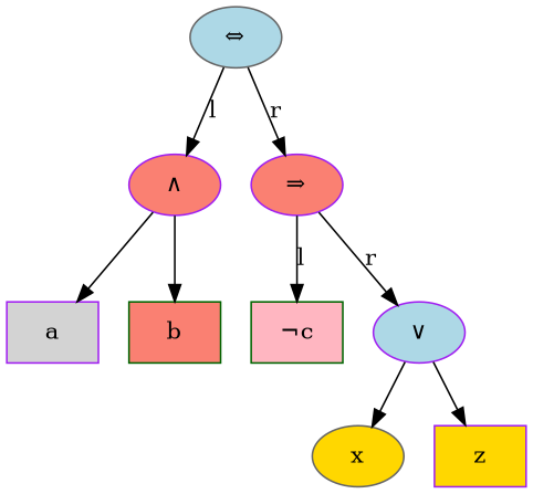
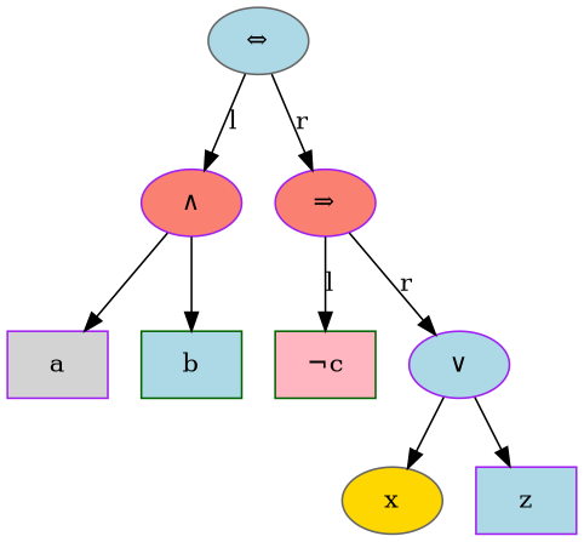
  digraph {
    node [color=purple fillcolor=salmon style=filled]
    n1 [fillcolor=lightgrey label=a shape=box]
-   n2 [color=darkgreen label=b shape=box]
+   n2 [color=darkgreen fillcolor=lightblue label=b shape=box]
    n3 [color=darkgreen fillcolor=lightpink label="¬c" shape=box]
    n4 [color=gray40 fillcolor=gold label=x shape=ellipse]
-   n5 [fillcolor=gold label=z shape=box]
+   n5 [fillcolor=lightblue label=z shape=box]
    n6 [label="∧"]
    n7 [fillcolor=lightblue label="∨"]
    n8 [label="⇒"]
    n9 [color=gray40 fillcolor=lightblue label="⇔"]
    n6 -> n1
    n6 -> n2
    n7 -> n4
    n7 -> n5
    n8 -> n3 [label=l]
    n8 -> n7 [label=r]
    n9 -> n6 [label=l]
    n9 -> n8 [label=r]
  }
